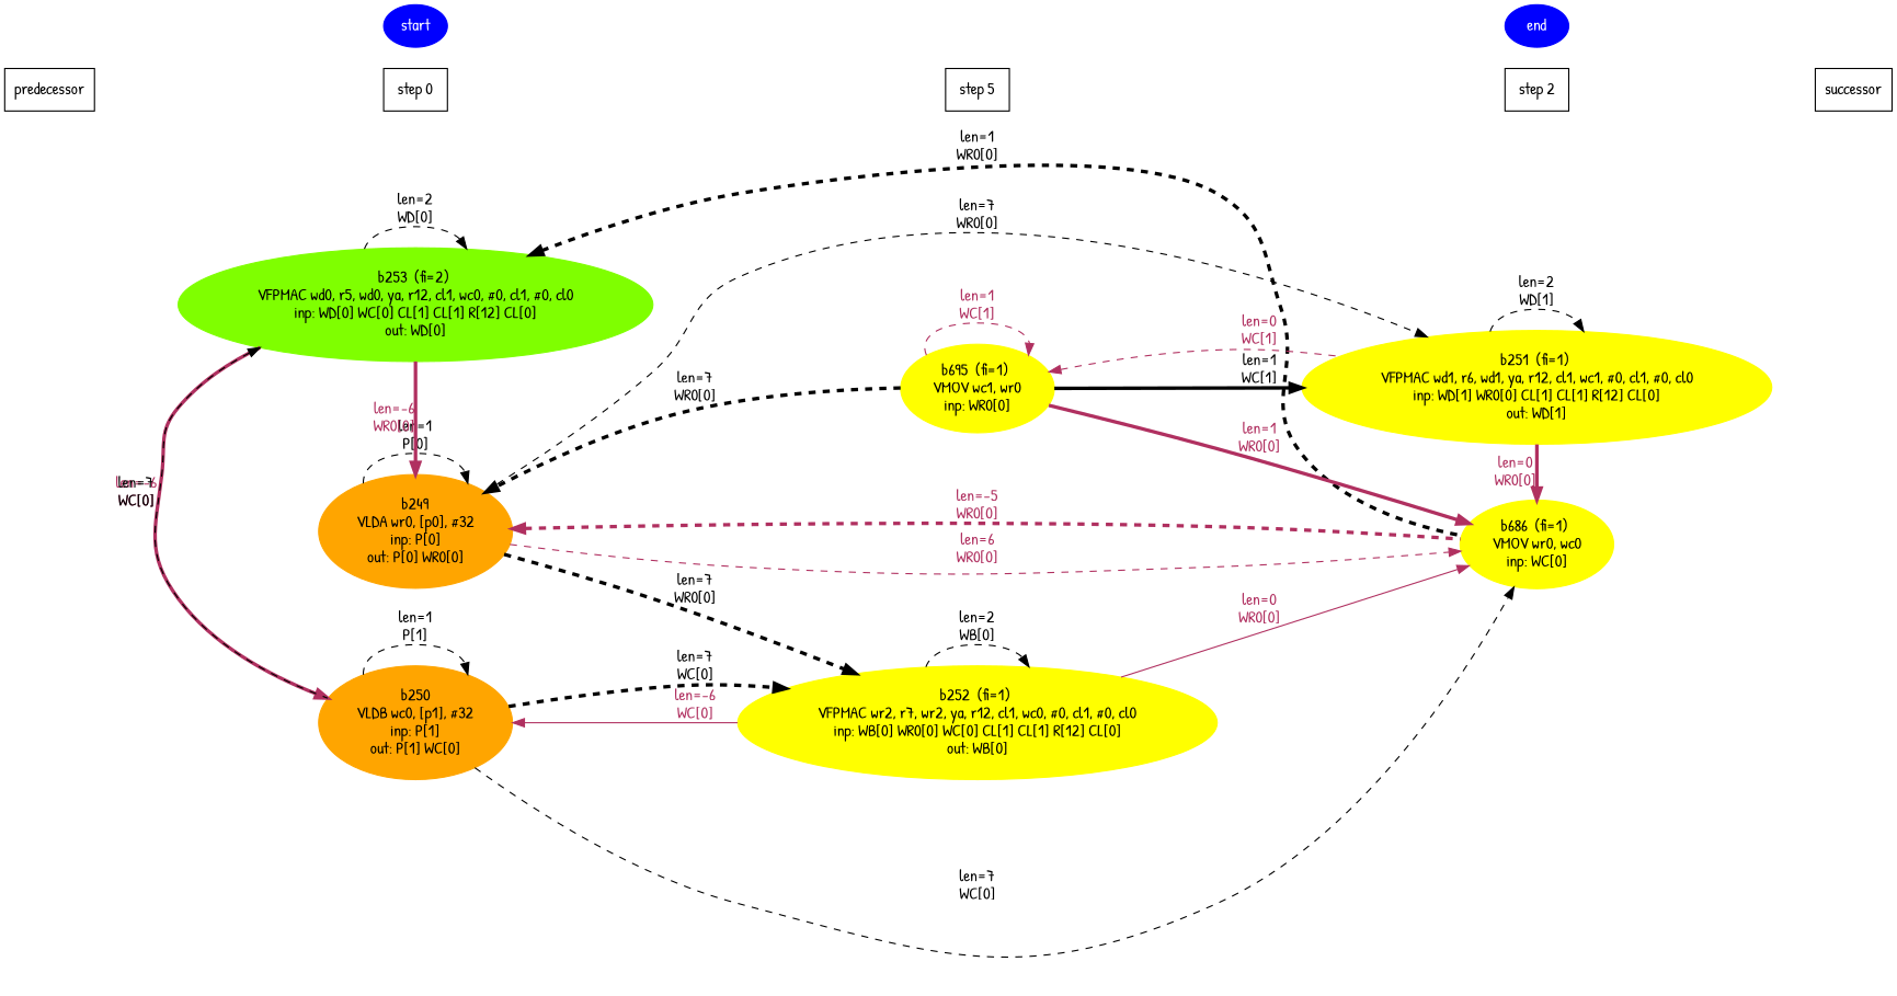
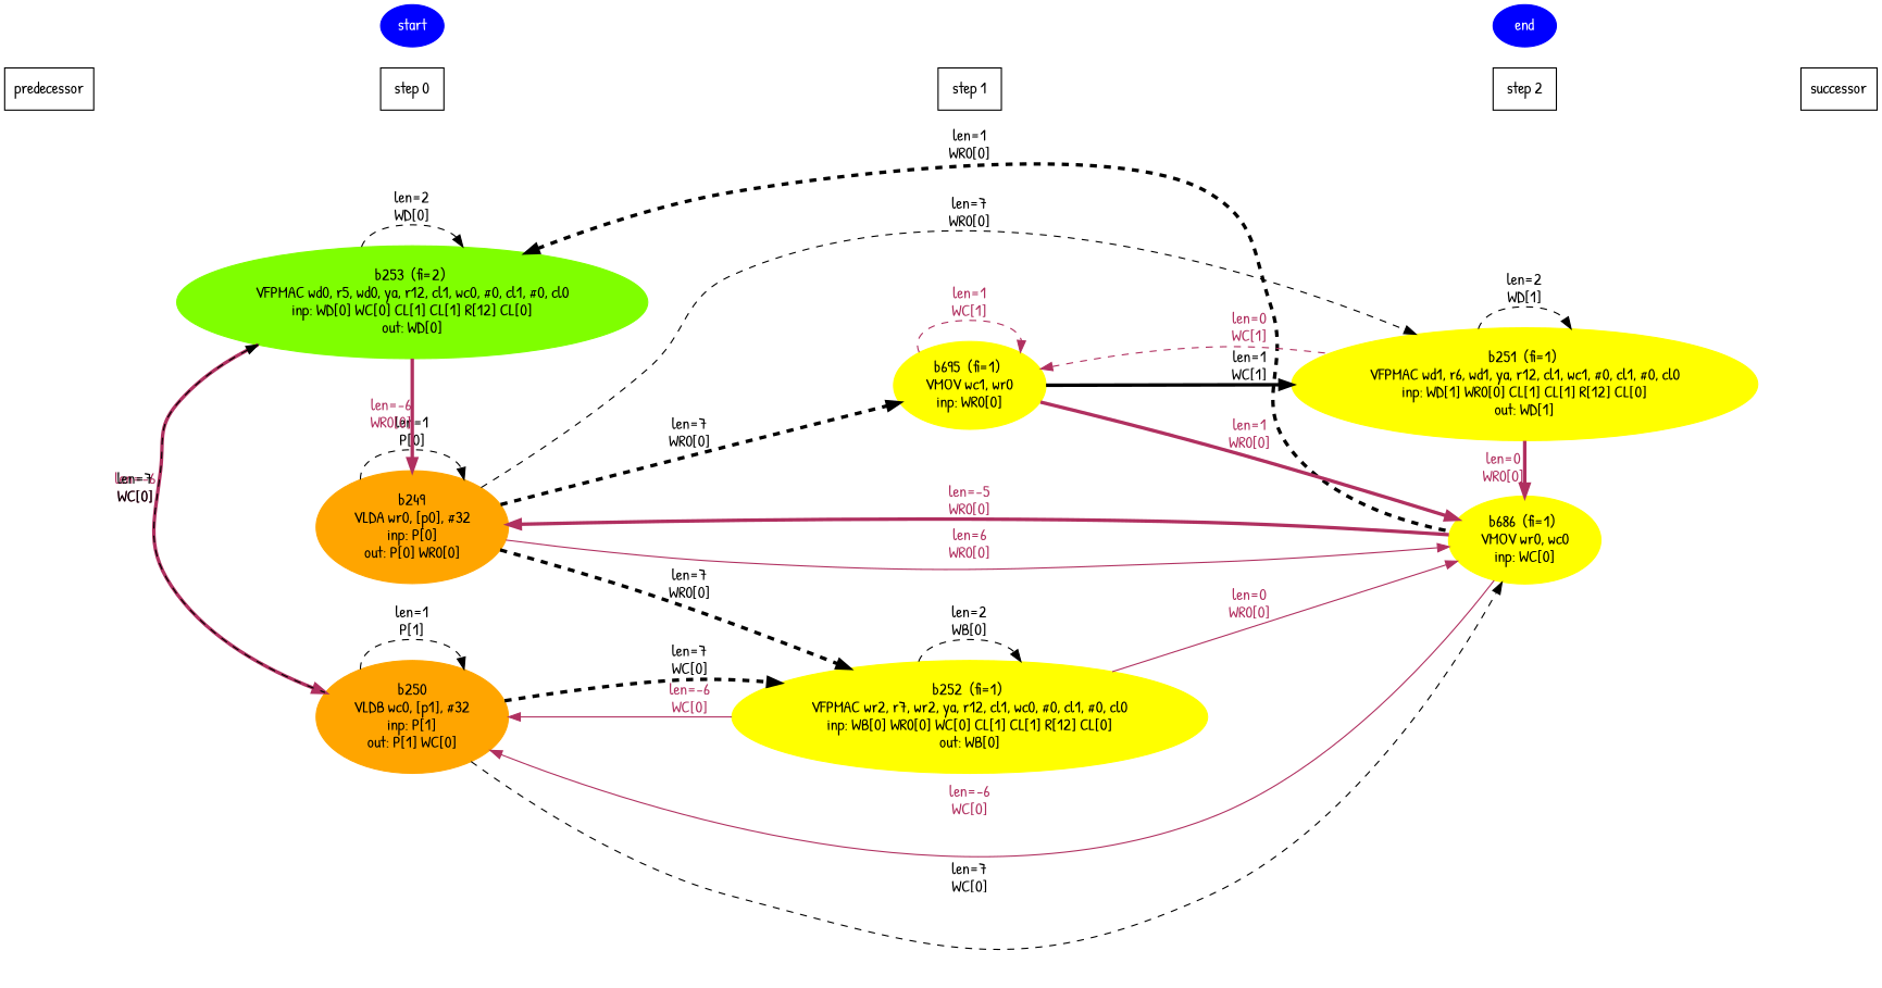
  digraph {
    rankdir=LR
    fontname="Patrick Hand"
    node [fontcolor=black style=filled fontname="Patrick Hand"]
    edge [color=black fontcolor=black style=dashed fontname="Patrick Hand"]
    n1 [color=orange label="b249\nVLDA wr0, [p0], #32\ninp: P[0]\nout: P[0] WR0[0]"]
    n2 [label="step 0" shape=box fontcolor="" style=""]
    n3 [color=orange label="b250\nVLDB wc0, [p1], #32\ninp: P[1]\nout: P[1] WC[0]"]
    n4 [color=yellow label="b251  (fi=1) \nVFPMAC wd1, r6, wd1, ya, r12, cl1, wc1, #0, cl1, #0, cl0\ninp: WD[1] WR0[0] CL[1] CL[1] R[12] CL[0]\nout: WD[1]"]
    n5 [label="step 2" shape=box fontcolor="" style=""]
    n6 [color=yellow label="b252  (fi=1) \nVFPMAC wr2, r7, wr2, ya, r12, cl1, wc0, #0, cl1, #0, cl0\ninp: WB[0] WR0[0] WC[0] CL[1] CL[1] R[12] CL[0]\nout: WB[0]"]
-   n7 [label="step 5" shape=box fontcolor="" style=""]
+   n7 [label="step 1" shape=box fontcolor="" style=""]
    n8 [color=chartreuse label="b253  (fi=2) \nVFPMAC wd0, r5, wd0, ya, r12, cl1, wc0, #0, cl1, #0, cl0\ninp: WD[0] WC[0] CL[1] CL[1] R[12] CL[0]\nout: WD[0]"]
    n9 [color=yellow label="b686  (fi=1) \nVMOV wr0, wc0\ninp: WC[0]"]
    n10 [color=yellow label="b695  (fi=1) \nVMOV wc1, wr0\ninp: WR0[0]"]
    n11 [color=blue fontcolor=white label=start]
    n12 [color=blue fontcolor=white label=end]
    n13 [label=successor shape=box fontcolor="" style=""]
    n14 [label=predecessor shape=box fontcolor="" style=""]
    subgraph sub_1 {
      rank=same
      n1
      n2
    }
    subgraph sub_2 {
      rank=same
      n2
      n3
    }
    subgraph sub_3 {
      rank=same
      n4
      n5
    }
    subgraph sub_4 {
      rank=same
      n6
      n7
    }
    subgraph sub_5 {
      rank=same
      n2
      n8
    }
    subgraph sub_6 {
      rank=same
      n5
      n9
    }
    subgraph sub_7 {
      rank=same
      n7
      n10
    }
    subgraph sub_8 {
      rank=same
      n2
      n11
    }
    subgraph sub_9 {
      rank=same
      n5
      n12
    }
    n1 -> n1 [label="len=1\nP[0]"]
    n1 -> n4 [label="len=7\nWR0[0]"]
    n1 -> n6 [label="len=7\nWR0[0]" penwidth=3]
-   n1 -> n9 [color=maroon dir=back fontcolor=maroon label="len=-5\nWR0[0]" penwidth=3 weight=1000]
-   n1 -> n9 [color=maroon fontcolor=maroon label="len=6\nWR0[0]"]
-   n10 -> n1 [label="len=7\nWR0[0]" penwidth=3]
+   n1 -> n9 [color=maroon dir=back fontcolor=maroon label="len=-5\nWR0[0]" penwidth=3 weight=1000 style=""]
+   n1 -> n9 [color=maroon fontcolor=maroon label="len=6\nWR0[0]" style=solid]
+   n1 -> n10 [label="len=7\nWR0[0]" penwidth=3]
    n2 -> n7 [style=invis weight=9000 color="" fontcolor=""]
    n3 -> n3 [label="len=1\nP[1]"]
    n3 -> n6 [color=maroon dir=back fontcolor=maroon label="len=-6\nWC[0]" weight=1000 style=""]
    n3 -> n6 [label="len=7\nWC[0]" penwidth=3]
+   n3 -> n9 [color=maroon dir=back fontcolor=maroon label="len=-6\nWC[0]" weight=1000 style=""]
    n3 -> n9 [label="len=7\nWC[0]"]
    n4 -> n4 [label="len=2\nWD[1]"]
    n4 -> n9 [color=maroon fontcolor=maroon label="len=0\nWR0[0]" penwidth=3 weight=1000 style=""]
    n5 -> n13 [style=invis weight=9000 color="" fontcolor=""]
    n6 -> n6 [label="len=2\nWB[0]"]
    n6 -> n9 [color=maroon fontcolor=maroon label="len=0\nWR0[0]" weight=1000 style=""]
    n7 -> n5 [style=invis weight=9000 color="" fontcolor=""]
    n8 -> n1 [color=maroon fontcolor=maroon label="len=-6\nWR0[0]" penwidth=3 weight=1000 style=""]
    n8 -> n3 [color=maroon fontcolor=maroon label="len=-6\nWC[0]" penwidth=3 weight=1000 style=""]
    n8 -> n3 [dir=back label="len=7\nWC[0]"]
    n8 -> n8 [label="len=2\nWD[0]"]
    n8 -> n9 [dir=back label="len=1\nWR0[0]" penwidth=3]
    n10 -> n4 [label="len=1\nWC[1]" penwidth=3 weight=1000 style=""]
    n10 -> n4 [color=maroon dir=back fontcolor=maroon label="len=0\nWC[1]"]
    n10 -> n9 [color=maroon fontcolor=maroon label="len=1\nWR0[0]" penwidth=3 weight=1000 style=""]
    n10 -> n10 [color=maroon fontcolor=maroon label="len=1\nWC[1]"]
    n14 -> n2 [style=invis weight=9000 color="" fontcolor=""]
  }
